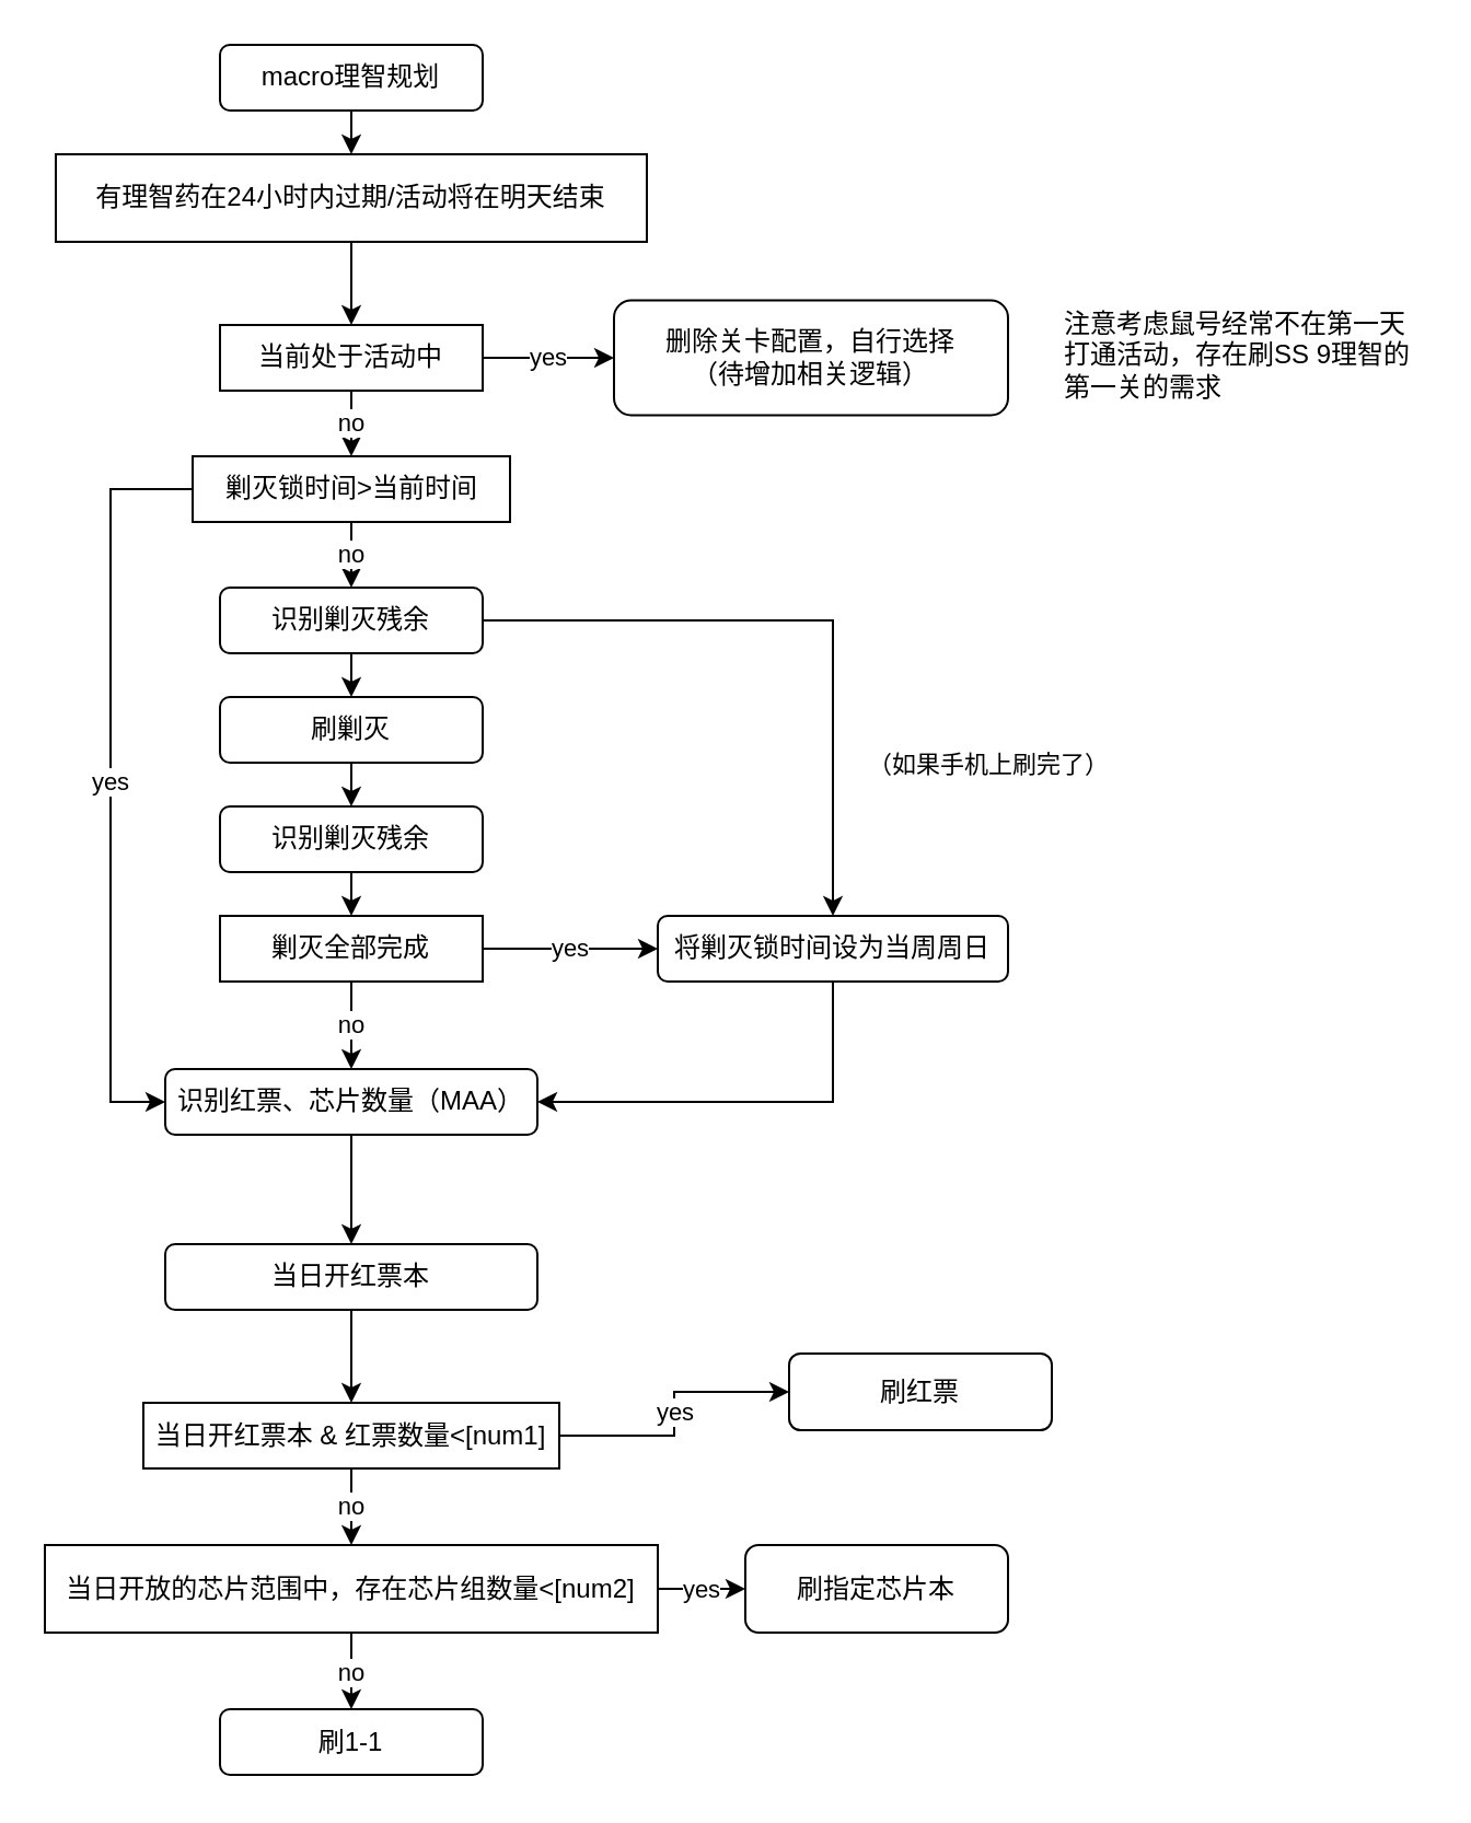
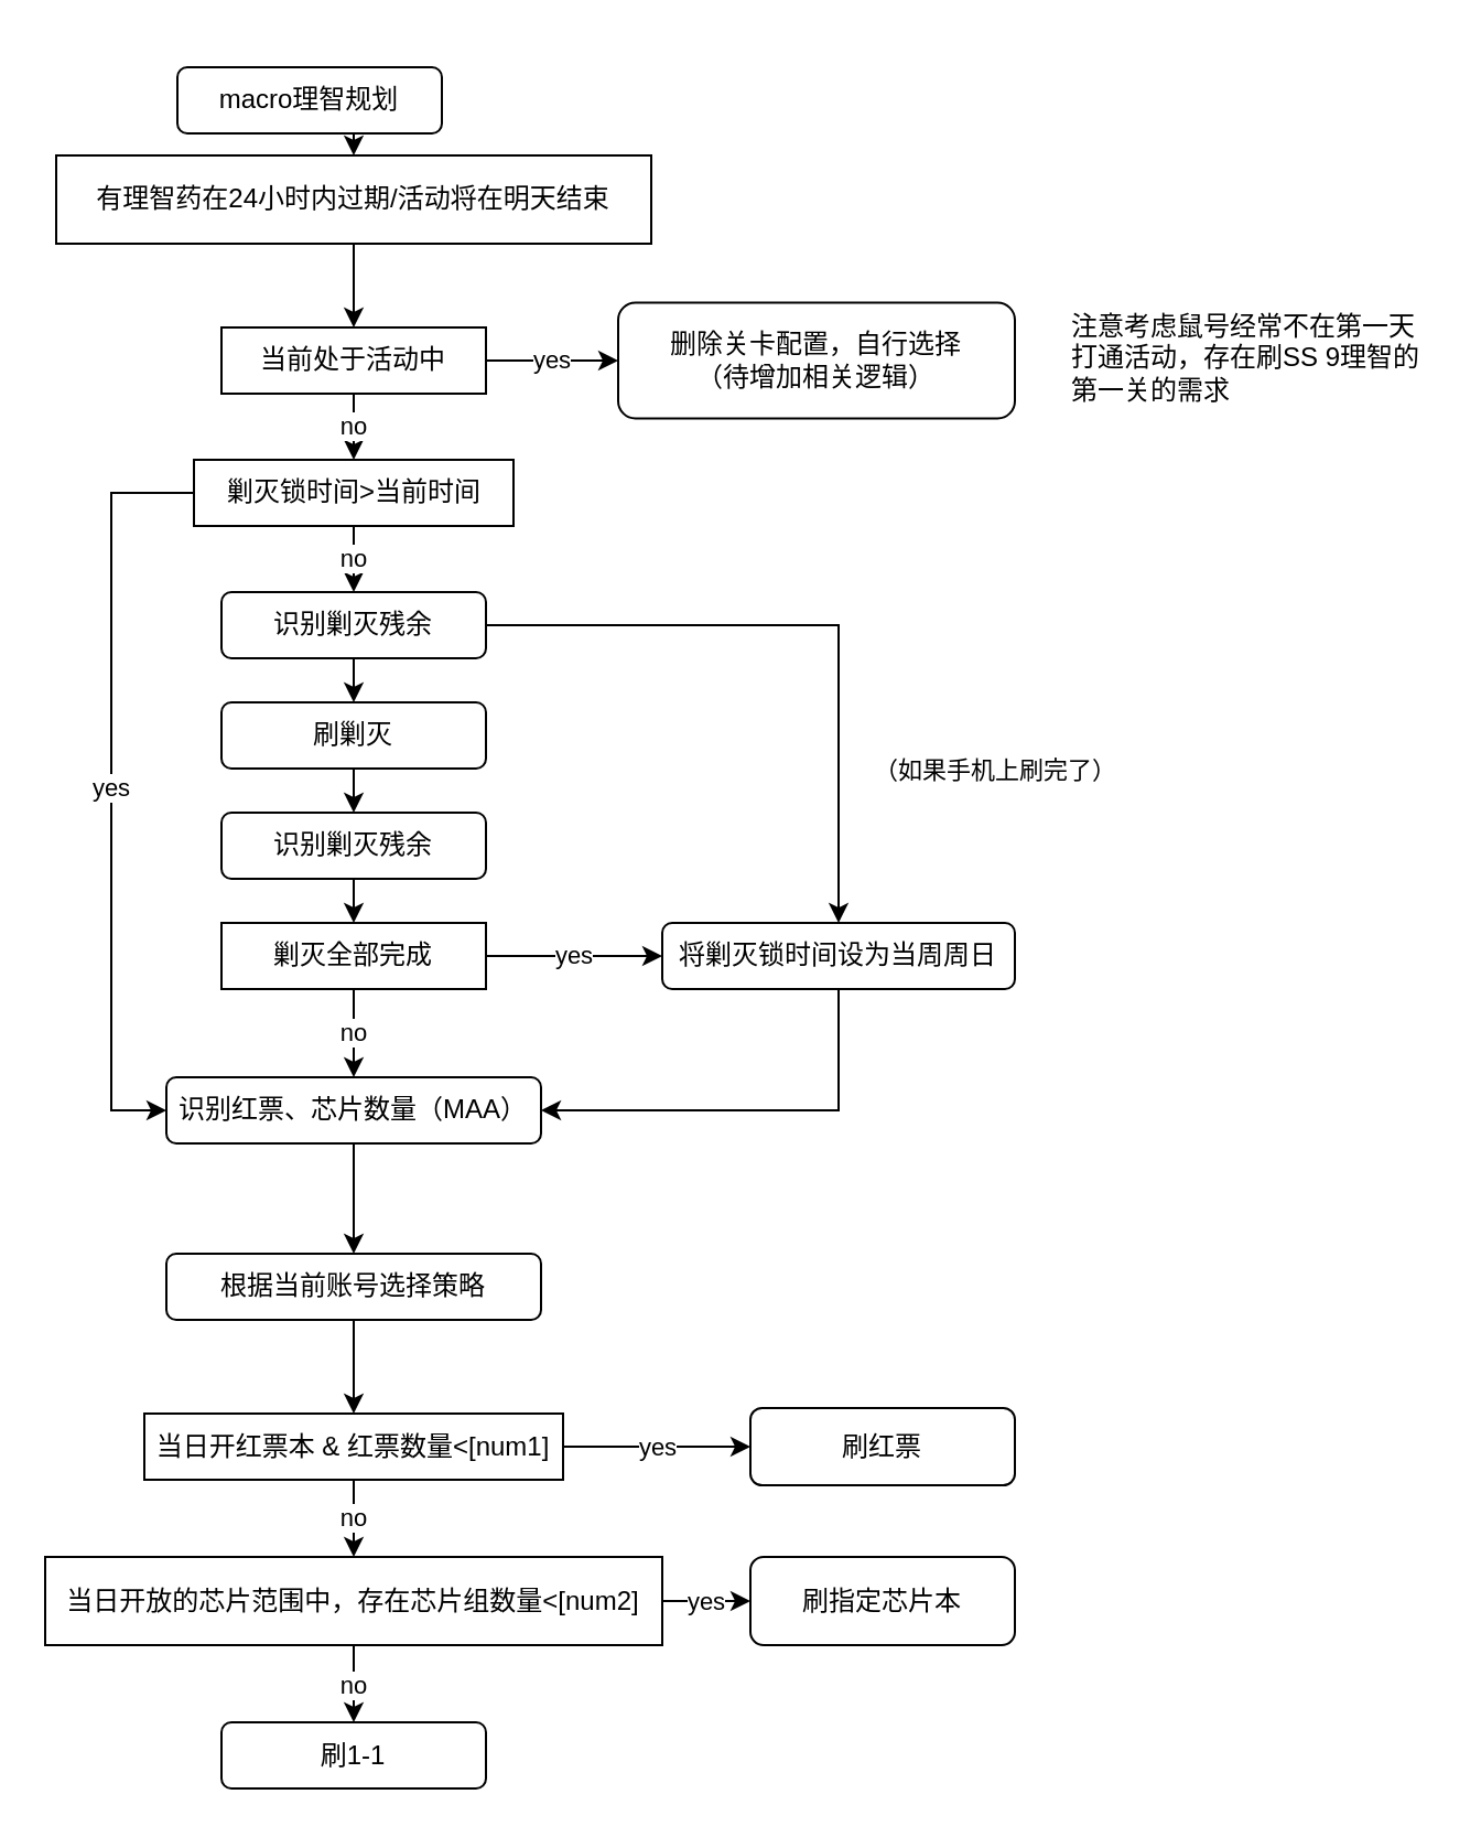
  <mxCell id="0" />
  <mxCell id="1" parent="0" />
  <mxCell id="2" style="edgeStyle=orthogonalEdgeStyle;rounded=0;orthogonalLoop=1;jettySize=auto;html=1;exitX=0.5;exitY=1;exitDx=0;exitDy=0;entryX=0.5;entryY=0;entryDx=0;entryDy=0;" parent="1" source="3" target="39" edge="1"><mxGeometry relative="1" as="geometry"><mxPoint x="182" y="50" as="targetPoint" /></mxGeometry></mxCell>
- <mxCell id="3" value="macro理智规划" style="rounded=1;whiteSpace=wrap;html=1;fontSize=12;glass=0;strokeWidth=1;shadow=0;" parent="1" vertex="1"><mxGeometry x="100" y="20" width="120" height="30" as="geometry" /></mxCell>
+ <mxCell id="3" value="macro理智规划" style="rounded=1;whiteSpace=wrap;html=1;fontSize=12;glass=0;strokeWidth=1;shadow=0;" parent="1" vertex="1"><mxGeometry x="80" y="30" width="120" height="30" as="geometry" /></mxCell>
  <mxCell id="4" value="no" style="edgeStyle=orthogonalEdgeStyle;rounded=0;orthogonalLoop=1;jettySize=auto;html=1;exitX=0.5;exitY=1;exitDx=0;exitDy=0;entryX=0.5;entryY=0;entryDx=0;entryDy=0;" parent="1" source="6" target="10" edge="1"><mxGeometry relative="1" as="geometry"><mxPoint x="160" y="298" as="targetPoint" /></mxGeometry></mxCell>
  <mxCell id="5" value="yes" style="edgeStyle=orthogonalEdgeStyle;rounded=0;orthogonalLoop=1;jettySize=auto;html=1;exitX=0;exitY=0.5;exitDx=0;exitDy=0;entryX=0;entryY=0.5;entryDx=0;entryDy=0;" parent="1" source="6" target="21" edge="1"><mxGeometry relative="1" as="geometry"><Array as="points"><mxPoint x="50" y="223" /><mxPoint x="50" y="503" /></Array></mxGeometry></mxCell>
  <mxCell id="6" value="剿灭锁时间&amp;gt;当前时间" style="rounded=0;whiteSpace=wrap;html=1;" parent="1" vertex="1"><mxGeometry x="87.5" y="208" width="145" height="30" as="geometry" /></mxCell>
  <mxCell id="7" style="edgeStyle=orthogonalEdgeStyle;rounded=0;orthogonalLoop=1;jettySize=auto;html=1;exitX=0.5;exitY=1;exitDx=0;exitDy=0;entryX=0.5;entryY=0;entryDx=0;entryDy=0;" parent="1" source="10" target="12" edge="1"><mxGeometry relative="1" as="geometry" /></mxCell>
  <mxCell id="8" style="edgeStyle=orthogonalEdgeStyle;rounded=0;orthogonalLoop=1;jettySize=auto;html=1;exitX=1;exitY=0.5;exitDx=0;exitDy=0;entryX=0.5;entryY=0;entryDx=0;entryDy=0;" parent="1" source="10" target="19" edge="1"><mxGeometry relative="1" as="geometry"><Array as="points"><mxPoint x="380" y="283" /></Array></mxGeometry></mxCell>
  <mxCell id="9" value="（如果手机上刷完了）" style="edgeLabel;html=1;align=center;verticalAlign=middle;resizable=0;points=[];" parent="8" vertex="1" connectable="0"><mxGeometry x="0.305" y="3" relative="1" as="geometry"><mxPoint x="67" y="33" as="offset" /></mxGeometry></mxCell>
  <mxCell id="10" value="识别剿灭残余" style="rounded=1;whiteSpace=wrap;html=1;" parent="1" vertex="1"><mxGeometry x="100" y="268" width="120" height="30" as="geometry" /></mxCell>
  <mxCell id="11" style="edgeStyle=orthogonalEdgeStyle;rounded=0;orthogonalLoop=1;jettySize=auto;html=1;exitX=0.5;exitY=1;exitDx=0;exitDy=0;entryX=0.5;entryY=0;entryDx=0;entryDy=0;" parent="1" source="12" target="14" edge="1"><mxGeometry relative="1" as="geometry" /></mxCell>
  <mxCell id="12" value="刷剿灭" style="rounded=1;whiteSpace=wrap;html=1;" parent="1" vertex="1"><mxGeometry x="100" y="318" width="120" height="30" as="geometry" /></mxCell>
  <mxCell id="13" style="edgeStyle=orthogonalEdgeStyle;rounded=0;orthogonalLoop=1;jettySize=auto;html=1;exitX=0.5;exitY=1;exitDx=0;exitDy=0;entryX=0.5;entryY=0;entryDx=0;entryDy=0;" parent="1" source="14" target="17" edge="1"><mxGeometry relative="1" as="geometry" /></mxCell>
  <mxCell id="14" value="识别剿灭残余" style="rounded=1;whiteSpace=wrap;html=1;" parent="1" vertex="1"><mxGeometry x="100" y="368" width="120" height="30" as="geometry" /></mxCell>
  <mxCell id="15" value="yes" style="edgeStyle=orthogonalEdgeStyle;rounded=0;orthogonalLoop=1;jettySize=auto;html=1;exitX=1;exitY=0.5;exitDx=0;exitDy=0;entryX=0;entryY=0.5;entryDx=0;entryDy=0;" parent="1" source="17" target="19" edge="1"><mxGeometry relative="1" as="geometry" /></mxCell>
  <mxCell id="16" value="no" style="edgeStyle=orthogonalEdgeStyle;rounded=0;orthogonalLoop=1;jettySize=auto;html=1;exitX=0.5;exitY=1;exitDx=0;exitDy=0;entryX=0.5;entryY=0;entryDx=0;entryDy=0;" parent="1" source="17" target="21" edge="1"><mxGeometry relative="1" as="geometry" /></mxCell>
  <mxCell id="17" value="剿灭全部完成" style="rounded=0;whiteSpace=wrap;html=1;" parent="1" vertex="1"><mxGeometry x="100" y="418" width="120" height="30" as="geometry" /></mxCell>
  <mxCell id="18" style="edgeStyle=orthogonalEdgeStyle;rounded=0;orthogonalLoop=1;jettySize=auto;html=1;exitX=0.5;exitY=1;exitDx=0;exitDy=0;entryX=1;entryY=0.5;entryDx=0;entryDy=0;" parent="1" source="19" target="21" edge="1"><mxGeometry relative="1" as="geometry" /></mxCell>
  <mxCell id="19" value="将剿灭锁时间设为当周周日" style="rounded=1;whiteSpace=wrap;html=1;" parent="1" vertex="1"><mxGeometry x="300" y="418" width="160" height="30" as="geometry" /></mxCell>
  <mxCell id="20" style="edgeStyle=orthogonalEdgeStyle;rounded=0;orthogonalLoop=1;jettySize=auto;html=1;exitX=0.5;exitY=1;exitDx=0;exitDy=0;entryX=0.5;entryY=0;entryDx=0;entryDy=0;" parent="1" source="21" target="36" edge="1"><mxGeometry relative="1" as="geometry" /></mxCell>
  <mxCell id="21" value="识别红票、芯片数量（MAA）" style="rounded=1;whiteSpace=wrap;html=1;" parent="1" vertex="1"><mxGeometry x="75" y="488" width="170" height="30" as="geometry" /></mxCell>
  <mxCell id="22" value="yes" style="edgeStyle=orthogonalEdgeStyle;rounded=0;orthogonalLoop=1;jettySize=auto;html=1;exitX=1;exitY=0.5;exitDx=0;exitDy=0;" parent="1" source="24" target="25" edge="1"><mxGeometry relative="1" as="geometry" /></mxCell>
  <mxCell id="23" value="no" style="edgeStyle=orthogonalEdgeStyle;rounded=0;orthogonalLoop=1;jettySize=auto;html=1;exitX=0.5;exitY=1;exitDx=0;exitDy=0;" parent="1" source="24" target="32" edge="1"><mxGeometry relative="1" as="geometry" /></mxCell>
  <mxCell id="24" value="当日开红票本 &amp;amp; 红票数量&amp;lt;[num1]" style="rounded=0;whiteSpace=wrap;html=1;" parent="1" vertex="1"><mxGeometry x="65" y="640.5" width="190" height="30" as="geometry" /></mxCell>
- <mxCell id="25" value="刷红票" style="rounded=1;whiteSpace=wrap;html=1;" parent="1" vertex="1"><mxGeometry x="360" y="618" width="120" height="35" as="geometry" /></mxCell>
+ <mxCell id="25" value="刷红票" style="rounded=1;whiteSpace=wrap;html=1;" parent="1" vertex="1"><mxGeometry x="340" y="638" width="120" height="35" as="geometry" /></mxCell>
  <mxCell id="26" value="yes" style="edgeStyle=orthogonalEdgeStyle;rounded=0;orthogonalLoop=1;jettySize=auto;html=1;exitX=1;exitY=0.5;exitDx=0;exitDy=0;entryX=0;entryY=0.5;entryDx=0;entryDy=0;" parent="1" source="28" target="29" edge="1"><mxGeometry relative="1" as="geometry" /></mxCell>
  <mxCell id="27" value="no" style="edgeStyle=orthogonalEdgeStyle;rounded=0;orthogonalLoop=1;jettySize=auto;html=1;exitX=0.5;exitY=1;exitDx=0;exitDy=0;" parent="1" source="28" target="6" edge="1"><mxGeometry relative="1" as="geometry" /></mxCell>
  <mxCell id="28" value="当前处于活动中" style="rounded=0;whiteSpace=wrap;html=1;" parent="1" vertex="1"><mxGeometry x="100" y="148" width="120" height="30" as="geometry" /></mxCell>
  <mxCell id="29" value="删除关卡配置，自行选择&lt;br&gt;（待增加相关逻辑）" style="rounded=1;whiteSpace=wrap;html=1;" parent="1" vertex="1"><mxGeometry x="280" y="136.75" width="180" height="52.5" as="geometry" /></mxCell>
  <mxCell id="30" value="no" style="edgeStyle=orthogonalEdgeStyle;rounded=0;orthogonalLoop=1;jettySize=auto;html=1;exitX=0.5;exitY=1;exitDx=0;exitDy=0;entryX=0.5;entryY=0;entryDx=0;entryDy=0;" parent="1" source="32" target="34" edge="1"><mxGeometry relative="1" as="geometry" /></mxCell>
  <mxCell id="31" value="yes" style="edgeStyle=orthogonalEdgeStyle;rounded=0;orthogonalLoop=1;jettySize=auto;html=1;exitX=1;exitY=0.5;exitDx=0;exitDy=0;entryX=0;entryY=0.5;entryDx=0;entryDy=0;" parent="1" source="32" target="33" edge="1"><mxGeometry relative="1" as="geometry" /></mxCell>
  <mxCell id="32" value="当日开放的芯片范围中，存在芯片组数量&amp;lt;[num2]" style="rounded=0;whiteSpace=wrap;html=1;" parent="1" vertex="1"><mxGeometry x="20" y="705.5" width="280" height="40" as="geometry" /></mxCell>
  <mxCell id="33" value="刷指定芯片本" style="rounded=1;whiteSpace=wrap;html=1;" parent="1" vertex="1"><mxGeometry x="340" y="705.5" width="120" height="40" as="geometry" /></mxCell>
  <mxCell id="34" value="刷1-1" style="rounded=1;whiteSpace=wrap;html=1;" parent="1" vertex="1"><mxGeometry x="100" y="780.5" width="120" height="30" as="geometry" /></mxCell>
  <mxCell id="35" style="edgeStyle=orthogonalEdgeStyle;rounded=0;orthogonalLoop=1;jettySize=auto;html=1;exitX=0.5;exitY=1;exitDx=0;exitDy=0;entryX=0.5;entryY=0;entryDx=0;entryDy=0;" parent="1" source="36" target="24" edge="1"><mxGeometry relative="1" as="geometry" /></mxCell>
- <mxCell id="36" value="当日开红票本" style="rounded=1;whiteSpace=wrap;html=1;" parent="1" vertex="1"><mxGeometry x="75" y="568" width="170" height="30" as="geometry" /></mxCell>
+ <mxCell id="36" value="根据当前账号选择策略" style="rounded=1;whiteSpace=wrap;html=1;" parent="1" vertex="1"><mxGeometry x="75" y="568" width="170" height="30" as="geometry" /></mxCell>
  <mxCell id="37" value="注意考虑鼠号经常不在第一天打通活动，存在刷SS 9理智的第一关的需求" style="text;strokeColor=none;fillColor=none;align=left;verticalAlign=middle;spacingLeft=4;spacingRight=4;overflow=hidden;points=[[0,0.5],[1,0.5]];portConstraint=eastwest;rotatable=0;whiteSpace=wrap;html=1;" parent="1" vertex="1"><mxGeometry x="480" y="136.75" width="170" height="51.25" as="geometry" /></mxCell>
  <mxCell id="38" style="edgeStyle=orthogonalEdgeStyle;rounded=0;orthogonalLoop=1;jettySize=auto;html=1;exitX=0.5;exitY=1;exitDx=0;exitDy=0;entryX=0.5;entryY=0;entryDx=0;entryDy=0;" edge="1" parent="1" source="39" target="28"><mxGeometry relative="1" as="geometry" /></mxCell>
  <mxCell id="39" value="有理智药在24小时内过期/活动将在明天结束" style="rounded=0;whiteSpace=wrap;html=1;" vertex="1" parent="1"><mxGeometry x="25" y="70" width="270" height="40" as="geometry" /></mxCell>
